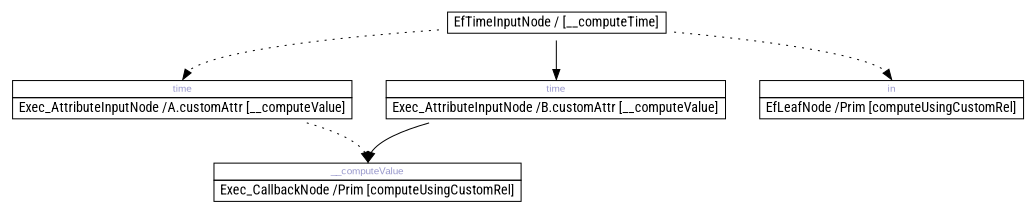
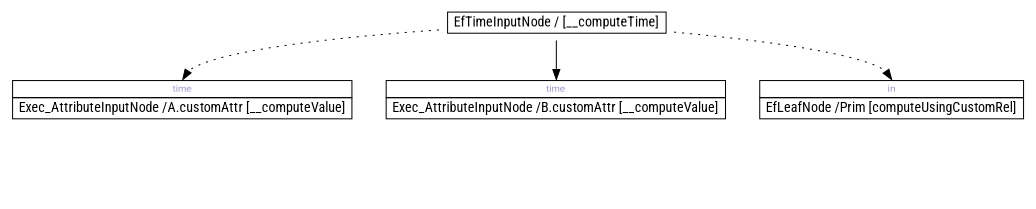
  digraph {
    fontname="Roboto Condensed"
    rankdir=TB
    node [fontname="Roboto Condensed" shape=plaintext]
    edge [fontname="Roboto Condensed" headport="0x7f8320b1f4e0:n" style=dotted]
    n1 [label=< 		<TABLE BORDER="0" CELLBORDER="1" CELLSPACING="0"> 			<TR><TD COLSPAN="1"> EfTimeInputNode / [__computeTime] </TD></TR> 		</TABLE>>]
    n2 [label=< 		<TABLE BORDER="0" CELLBORDER="1" CELLSPACING="0"> 			<TR><TD PORT="0x7f8321ab63e0" COLSPAN="1"><FONT POINT-SIZE="10" FACE="Arial" COLOR="#9999cc">time</FONT></TD></TR> 			<TR><TD COLSPAN="1"> Exec_AttributeInputNode /A.customAttr [__computeValue] </TD></TR> 		</TABLE>>]
    n3 [label=< 		<TABLE BORDER="0" CELLBORDER="1" CELLSPACING="0"> 			<TR><TD PORT="0x7f8316311750" COLSPAN="1"><FONT POINT-SIZE="10" FACE="Arial" COLOR="#9999cc">time</FONT></TD></TR> 			<TR><TD COLSPAN="1"> Exec_AttributeInputNode /B.customAttr [__computeValue] </TD></TR> 		</TABLE>>]
    n4 [label=< 		<TABLE BORDER="0" CELLBORDER="1" CELLSPACING="0"> 			<TR><TD PORT="0x7f8317461a20" COLSPAN="1"><FONT POINT-SIZE="10" FACE="Arial" COLOR="#9999cc">in</FONT></TD></TR> 			<TR><TD COLSPAN="1"> EfLeafNode /Prim [computeUsingCustomRel] </TD></TR> 		</TABLE>>]
-   n5 [label=< 		<TABLE BORDER="0" CELLBORDER="1" CELLSPACING="0"> 			<TR><TD PORT="0x7f8320b1f4e0" COLSPAN="1"><FONT POINT-SIZE="10" FACE="Arial" COLOR="#9999cc">__computeValue</FONT></TD></TR> 			<TR><TD COLSPAN="1"> Exec_CallbackNode /Prim [computeUsingCustomRel] </TD></TR> 		</TABLE>>]
    n1 -> n2 [headport="0x7f8321ab63e0:n"]
    n1 -> n3 [headport="0x7f8316311750:n" style=solid]
    n1 -> n4 [headport="0x7f8317461a20:n"]
-   n2 -> n5
-   n3 -> n5 [style=solid]
  }
